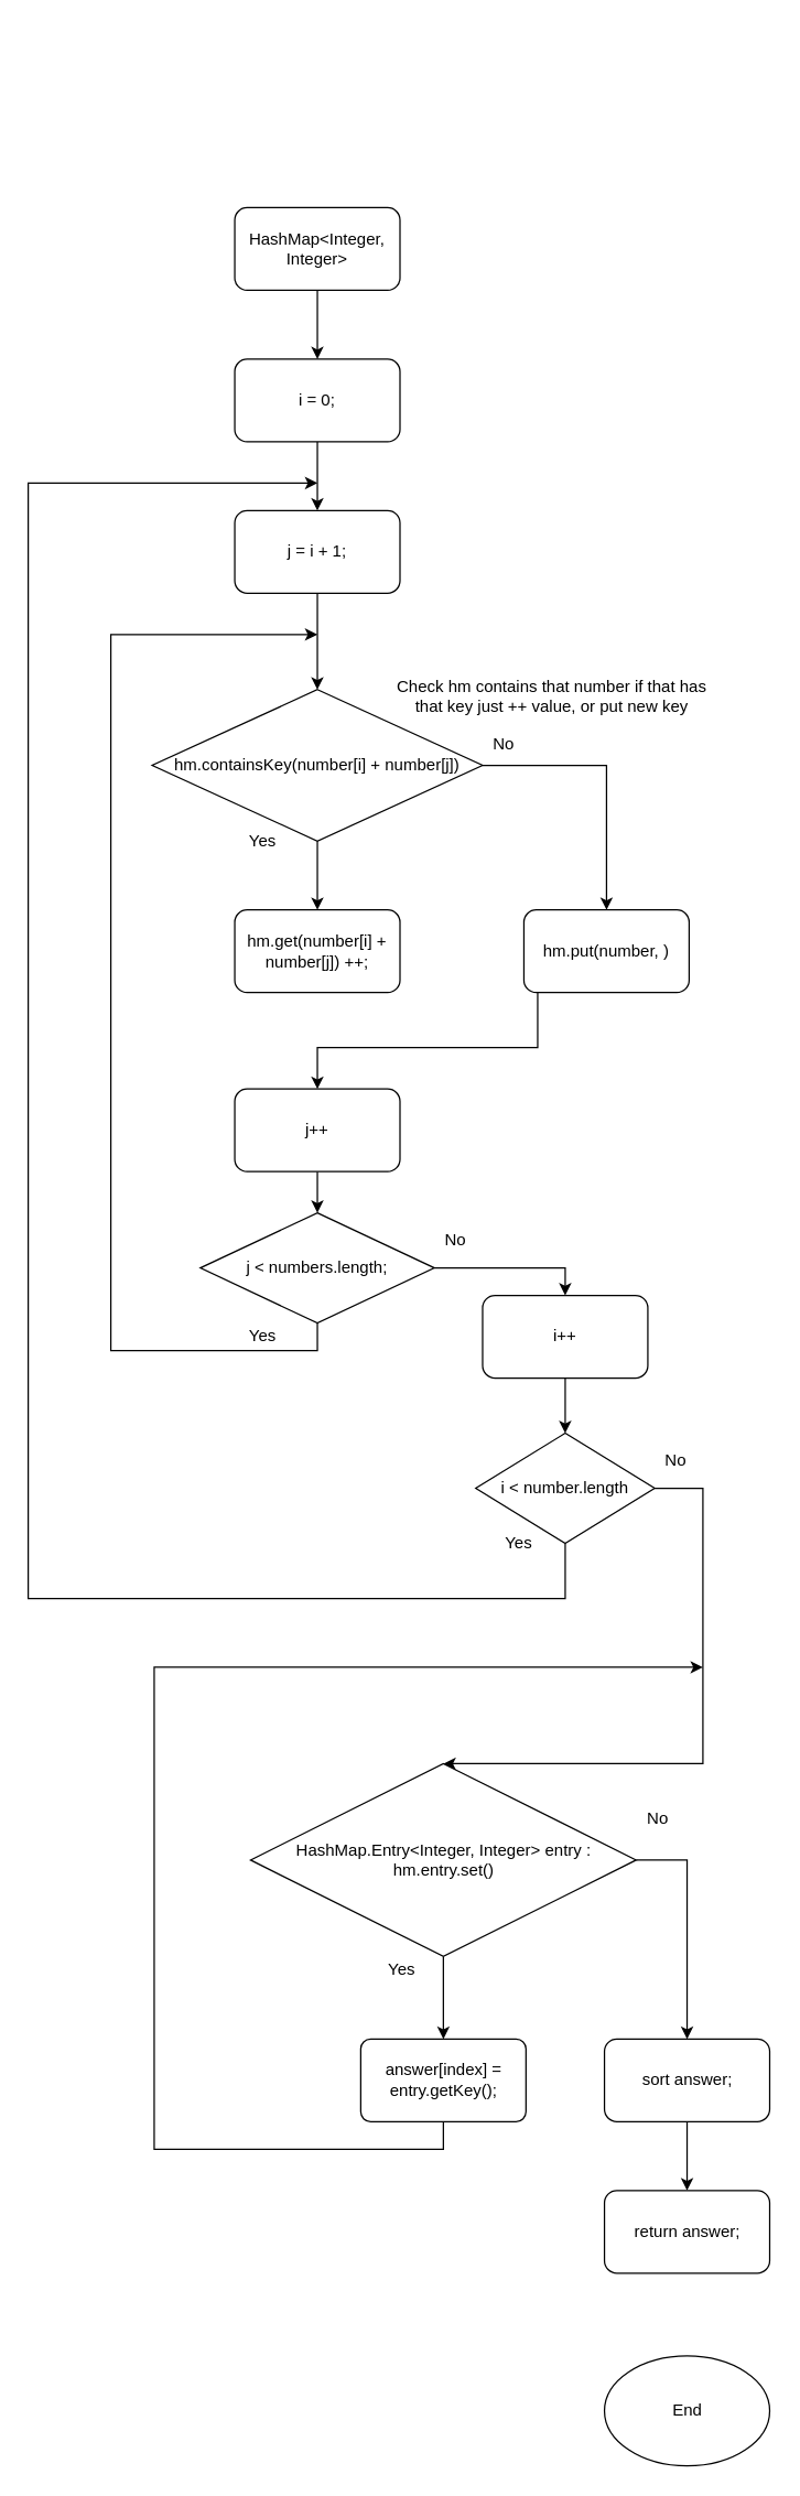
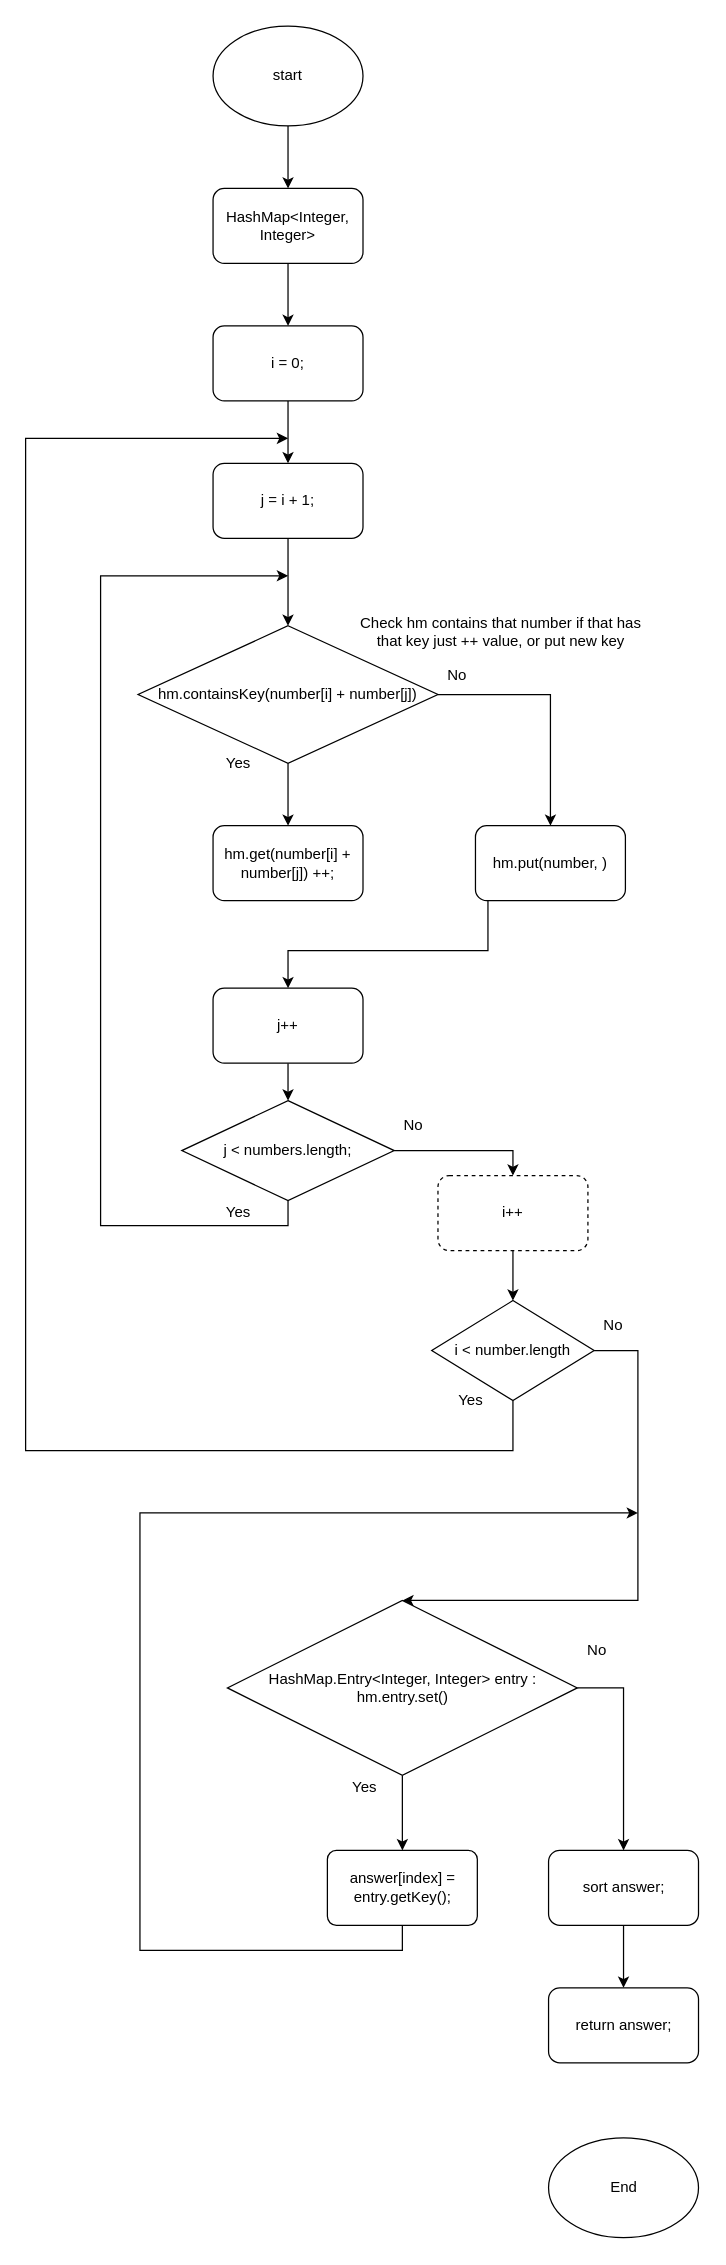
  <mxCell id="0" />
  <mxCell id="1" parent="0" />
+ <mxCell id="2" style="edgeStyle=orthogonalEdgeStyle;rounded=0;orthogonalLoop=1;jettySize=auto;html=1;entryX=0.5;entryY=0;entryDx=0;entryDy=0;" parent="1" source="3" target="25" edge="1"><mxGeometry relative="1" as="geometry" /></mxCell>
+ <mxCell id="3" value="start" style="ellipse;whiteSpace=wrap;html=1;" parent="1" vertex="1"><mxGeometry x="170" y="20" width="120" height="80" as="geometry" /></mxCell>
  <mxCell id="4" value="" style="edgeStyle=orthogonalEdgeStyle;rounded=0;orthogonalLoop=1;jettySize=auto;html=1;" parent="1" source="5" target="9" edge="1"><mxGeometry relative="1" as="geometry" /></mxCell>
  <mxCell id="5" value="i = 0;" style="rounded=1;whiteSpace=wrap;html=1;" parent="1" vertex="1"><mxGeometry x="170" y="260" width="120" height="60" as="geometry" /></mxCell>
  <mxCell id="6" value="" style="edgeStyle=orthogonalEdgeStyle;rounded=0;orthogonalLoop=1;jettySize=auto;html=1;" parent="1" source="7" target="11" edge="1"><mxGeometry relative="1" as="geometry"><Array as="points"><mxPoint x="390" y="760" /><mxPoint x="230" y="760" /></Array></mxGeometry></mxCell>
  <mxCell id="7" value="hm.put(number, )" style="rounded=1;whiteSpace=wrap;html=1;" parent="1" vertex="1"><mxGeometry x="380" y="660" width="120" height="60" as="geometry" /></mxCell>
  <mxCell id="8" value="" style="edgeStyle=orthogonalEdgeStyle;rounded=0;orthogonalLoop=1;jettySize=auto;html=1;" parent="1" source="9" target="28" edge="1"><mxGeometry relative="1" as="geometry" /></mxCell>
  <mxCell id="9" value="j = i + 1;" style="rounded=1;whiteSpace=wrap;html=1;" parent="1" vertex="1"><mxGeometry x="170" y="370" width="120" height="60" as="geometry" /></mxCell>
  <mxCell id="10" value="" style="edgeStyle=orthogonalEdgeStyle;rounded=0;orthogonalLoop=1;jettySize=auto;html=1;" parent="1" source="11" target="14" edge="1"><mxGeometry relative="1" as="geometry" /></mxCell>
  <mxCell id="11" value="j++" style="rounded=1;whiteSpace=wrap;html=1;" parent="1" vertex="1"><mxGeometry x="170" y="790" width="120" height="60" as="geometry" /></mxCell>
  <mxCell id="12" style="edgeStyle=orthogonalEdgeStyle;rounded=0;orthogonalLoop=1;jettySize=auto;html=1;exitX=0.5;exitY=1;exitDx=0;exitDy=0;" parent="1" source="14" edge="1"><mxGeometry relative="1" as="geometry"><mxPoint x="230" y="460" as="targetPoint" /><Array as="points"><mxPoint x="230" y="980" /><mxPoint x="80" y="980" /><mxPoint x="80" y="460" /></Array></mxGeometry></mxCell>
  <mxCell id="13" style="edgeStyle=orthogonalEdgeStyle;rounded=0;orthogonalLoop=1;jettySize=auto;html=1;exitX=1;exitY=0.5;exitDx=0;exitDy=0;entryX=0.5;entryY=0;entryDx=0;entryDy=0;" edge="1" parent="1" source="14" target="18"><mxGeometry relative="1" as="geometry" /></mxCell>
  <mxCell id="14" value="j &amp;lt; numbers.length;" style="rhombus;whiteSpace=wrap;html=1;" parent="1" vertex="1"><mxGeometry x="145" y="880" width="170" height="80" as="geometry" /></mxCell>
  <mxCell id="15" value="No" style="text;html=1;align=center;verticalAlign=middle;resizable=0;points=[];autosize=1;" parent="1" vertex="1"><mxGeometry x="315" y="890" width="30" height="20" as="geometry" /></mxCell>
  <mxCell id="16" value="Yes" style="text;html=1;align=center;verticalAlign=middle;resizable=0;points=[];autosize=1;" parent="1" vertex="1"><mxGeometry x="170" y="960" width="40" height="20" as="geometry" /></mxCell>
  <mxCell id="17" value="" style="edgeStyle=orthogonalEdgeStyle;rounded=0;orthogonalLoop=1;jettySize=auto;html=1;" parent="1" source="18" target="21" edge="1"><mxGeometry relative="1" as="geometry" /></mxCell>
- <mxCell id="18" value="i++" style="rounded=1;whiteSpace=wrap;html=1;" parent="1" vertex="1"><mxGeometry x="350" y="940" width="120" height="60" as="geometry" /></mxCell>
+ <mxCell id="18" value="i++" style="rounded=1;whiteSpace=wrap;html=1;dashed=1;" parent="1" vertex="1"><mxGeometry x="350" y="940" width="120" height="60" as="geometry" /></mxCell>
  <mxCell id="19" style="edgeStyle=orthogonalEdgeStyle;rounded=0;orthogonalLoop=1;jettySize=auto;html=1;exitX=0.5;exitY=1;exitDx=0;exitDy=0;" parent="1" source="21" edge="1"><mxGeometry relative="1" as="geometry"><mxPoint x="230" y="350" as="targetPoint" /><Array as="points"><mxPoint x="410" y="1160" /><mxPoint y="1160" x="20" /><mxPoint y="350" x="20" /></Array></mxGeometry></mxCell>
  <mxCell id="20" style="edgeStyle=orthogonalEdgeStyle;rounded=0;orthogonalLoop=1;jettySize=auto;html=1;exitX=1;exitY=0.5;exitDx=0;exitDy=0;entryX=0.5;entryY=0;entryDx=0;entryDy=0;" parent="1" source="21" target="35" edge="1"><mxGeometry relative="1" as="geometry"><mxPoint x="610" y="1320" as="targetPoint" /><Array as="points"><mxPoint x="510" y="1080" /><mxPoint x="510" y="1280" /></Array></mxGeometry></mxCell>
  <mxCell id="21" value="i &amp;lt; number.length" style="rhombus;whiteSpace=wrap;html=1;" parent="1" vertex="1"><mxGeometry x="345" y="1040" width="130" height="80" as="geometry" /></mxCell>
  <mxCell id="22" value="Yes" style="text;html=1;align=center;verticalAlign=middle;resizable=0;points=[];autosize=1;" parent="1" vertex="1"><mxGeometry x="356" y="1110" width="40" height="20" as="geometry" /></mxCell>
  <mxCell id="23" value="No" style="text;html=1;align=center;verticalAlign=middle;resizable=0;points=[];autosize=1;" parent="1" vertex="1"><mxGeometry x="475" y="1050" width="30" height="20" as="geometry" /></mxCell>
  <mxCell id="24" style="edgeStyle=orthogonalEdgeStyle;rounded=0;orthogonalLoop=1;jettySize=auto;html=1;entryX=0.5;entryY=0;entryDx=0;entryDy=0;" parent="1" source="25" target="5" edge="1"><mxGeometry relative="1" as="geometry" /></mxCell>
  <mxCell id="25" value="HashMap&amp;lt;Integer, Integer&amp;gt;" style="rounded=1;whiteSpace=wrap;html=1;" parent="1" vertex="1"><mxGeometry x="170" y="150" width="120" height="60" as="geometry" /></mxCell>
  <mxCell id="26" style="edgeStyle=orthogonalEdgeStyle;rounded=0;orthogonalLoop=1;jettySize=auto;html=1;exitX=1;exitY=0.5;exitDx=0;exitDy=0;entryX=0.5;entryY=0;entryDx=0;entryDy=0;" parent="1" source="28" target="7" edge="1"><mxGeometry relative="1" as="geometry" /></mxCell>
  <mxCell id="27" style="edgeStyle=orthogonalEdgeStyle;rounded=0;orthogonalLoop=1;jettySize=auto;html=1;exitX=0.5;exitY=1;exitDx=0;exitDy=0;entryX=0.5;entryY=0;entryDx=0;entryDy=0;" parent="1" source="28" target="31" edge="1"><mxGeometry relative="1" as="geometry"><Array as="points"><mxPoint x="230" y="650" /><mxPoint x="230" y="650" /></Array></mxGeometry></mxCell>
  <mxCell id="28" value="hm.containsKey(number[i] + number[j])" style="rhombus;whiteSpace=wrap;html=1;" parent="1" vertex="1"><mxGeometry x="110" y="500" width="240" height="110" as="geometry" /></mxCell>
  <mxCell id="29" value="Yes" style="text;html=1;align=center;verticalAlign=middle;resizable=0;points=[];autosize=1;" parent="1" vertex="1"><mxGeometry x="170" y="600" width="40" height="20" as="geometry" /></mxCell>
  <mxCell id="30" value="No" style="text;html=1;align=center;verticalAlign=middle;resizable=0;points=[];autosize=1;" parent="1" vertex="1"><mxGeometry x="350" y="530" width="30" height="20" as="geometry" /></mxCell>
  <mxCell id="31" value="hm.get(number[i] + number[j]) ++;" style="rounded=1;whiteSpace=wrap;html=1;" parent="1" vertex="1"><mxGeometry x="170" y="660" width="120" height="60" as="geometry" /></mxCell>
  <mxCell id="32" value="Check hm contains that number if that has &lt;br&gt;that key just ++ value, or put new key" style="text;html=1;align=center;verticalAlign=middle;resizable=0;points=[];autosize=1;rotation=0;" parent="1" vertex="1"><mxGeometry x="280" y="490" width="240" height="30" as="geometry" /></mxCell>
  <mxCell id="33" style="edgeStyle=orthogonalEdgeStyle;rounded=0;orthogonalLoop=1;jettySize=auto;html=1;exitX=0.5;exitY=1;exitDx=0;exitDy=0;entryX=0.5;entryY=0;entryDx=0;entryDy=0;" parent="1" source="35" target="39" edge="1"><mxGeometry relative="1" as="geometry" /></mxCell>
  <mxCell id="34" style="edgeStyle=orthogonalEdgeStyle;rounded=0;orthogonalLoop=1;jettySize=auto;html=1;exitX=1;exitY=0.5;exitDx=0;exitDy=0;entryX=0.5;entryY=0;entryDx=0;entryDy=0;" parent="1" source="35" target="43" edge="1"><mxGeometry relative="1" as="geometry"><mxPoint x="498.5" y="1440" as="targetPoint" /></mxGeometry></mxCell>
  <mxCell id="35" value="HashMap.Entry&amp;lt;Integer, Integer&amp;gt; entry : hm.entry.set()" style="rhombus;whiteSpace=wrap;html=1;" parent="1" vertex="1"><mxGeometry x="181.5" y="1280" width="280" height="140" as="geometry" /></mxCell>
  <mxCell id="36" value="Yes" style="text;html=1;align=center;verticalAlign=middle;resizable=0;points=[];autosize=1;" parent="1" vertex="1"><mxGeometry x="270.5" y="1420" width="40" height="20" as="geometry" /></mxCell>
  <mxCell id="37" value="No" style="text;html=1;align=center;verticalAlign=middle;resizable=0;points=[];autosize=1;" parent="1" vertex="1"><mxGeometry x="461.5" y="1310" width="30" height="20" as="geometry" /></mxCell>
  <mxCell id="38" style="edgeStyle=orthogonalEdgeStyle;rounded=0;orthogonalLoop=1;jettySize=auto;html=1;exitX=0.5;exitY=1;exitDx=0;exitDy=0;" edge="1" parent="1" source="39"><mxGeometry relative="1" as="geometry"><mxPoint x="510" y="1210" as="targetPoint" /><Array as="points"><mxPoint x="321.5" y="1560" /><mxPoint x="111.5" y="1560" /></Array></mxGeometry></mxCell>
  <mxCell id="39" value="answer[index] = entry.getKey();" style="rounded=1;whiteSpace=wrap;html=1;arcSize=12;" parent="1" vertex="1"><mxGeometry x="261.5" y="1480" width="120" height="60" as="geometry" /></mxCell>
  <mxCell id="40" value="return answer;" style="rounded=1;whiteSpace=wrap;html=1;" parent="1" vertex="1"><mxGeometry x="438.5" y="1590" width="120" height="60" as="geometry" /></mxCell>
  <mxCell id="41" value="End" style="ellipse;whiteSpace=wrap;html=1;" parent="1" vertex="1"><mxGeometry x="438.5" y="1710" width="120" height="80" as="geometry" /></mxCell>
  <mxCell id="42" style="edgeStyle=orthogonalEdgeStyle;rounded=0;orthogonalLoop=1;jettySize=auto;html=1;exitX=0.5;exitY=1;exitDx=0;exitDy=0;entryX=0.5;entryY=0;entryDx=0;entryDy=0;" parent="1" source="43" target="40" edge="1"><mxGeometry relative="1" as="geometry" /></mxCell>
  <mxCell id="43" value="sort answer;" style="rounded=1;whiteSpace=wrap;html=1;" parent="1" vertex="1"><mxGeometry x="438.5" y="1480" width="120" height="60" as="geometry" /></mxCell>
